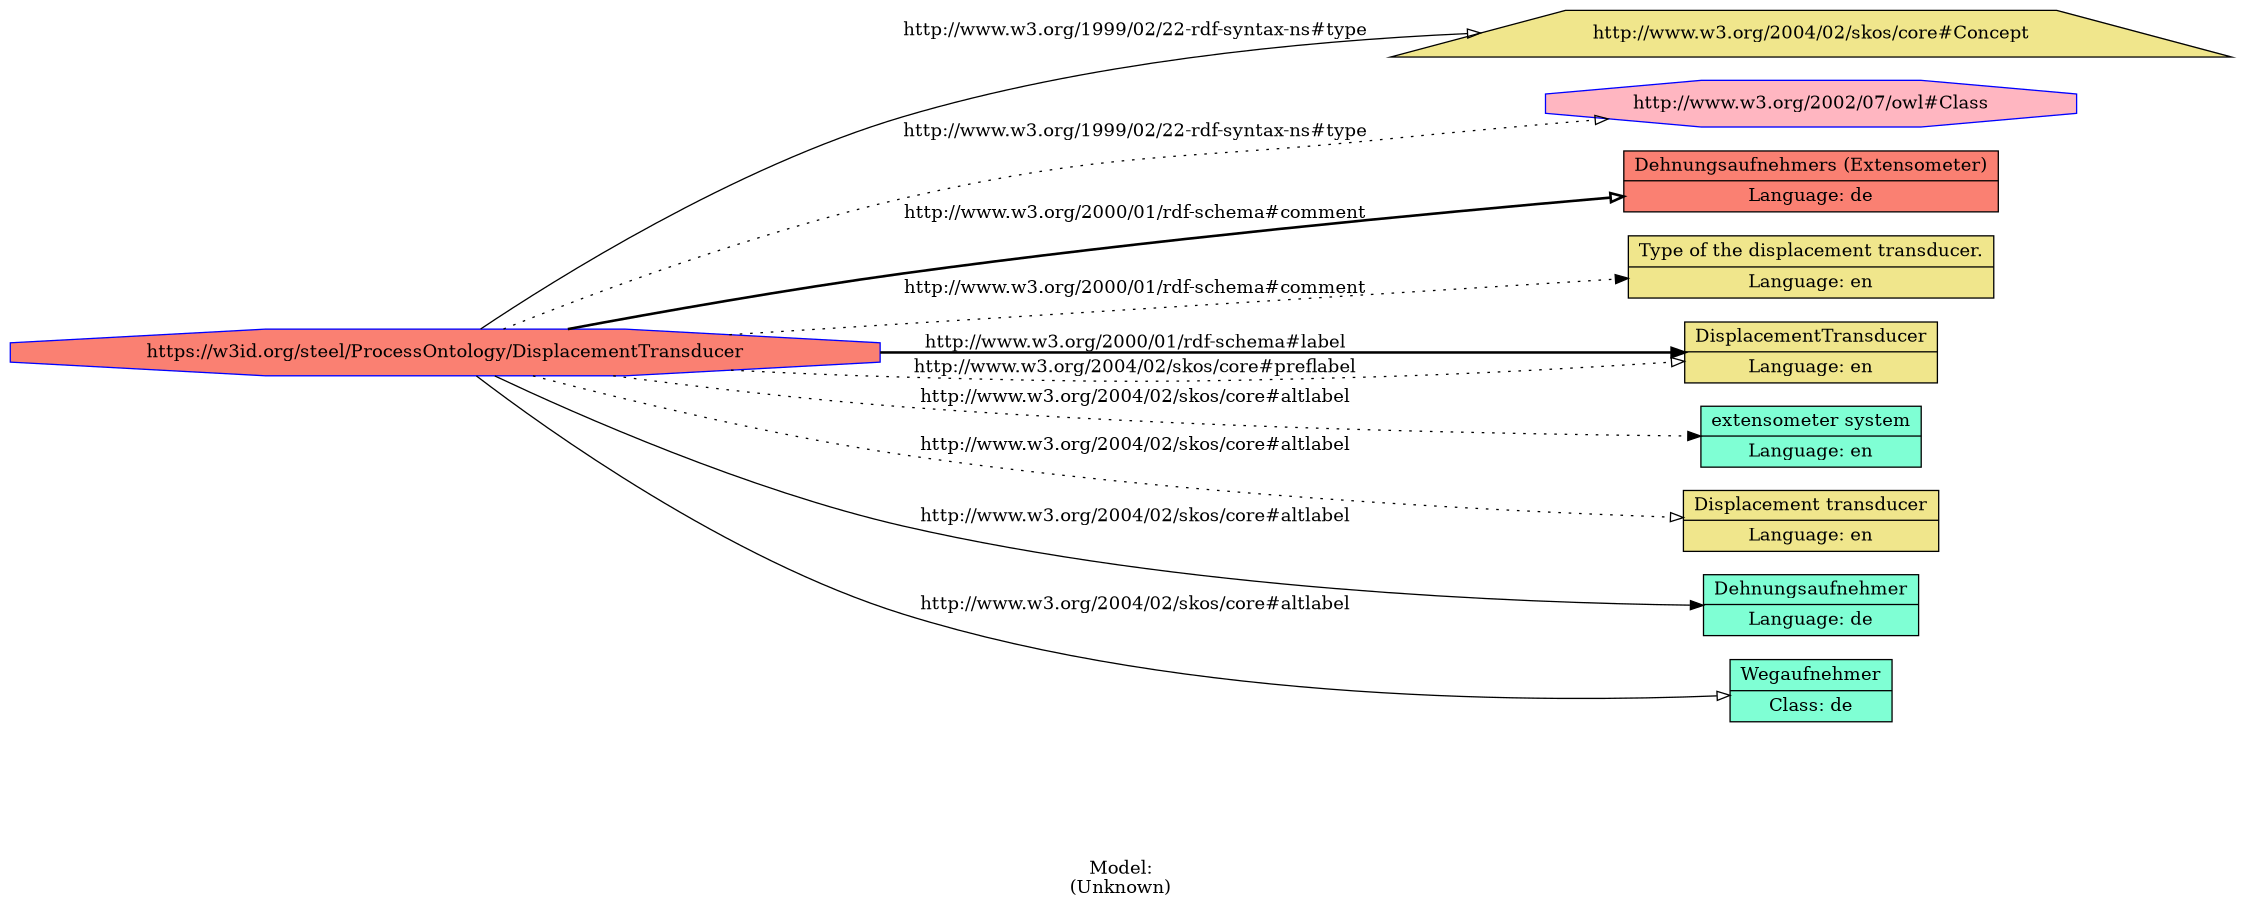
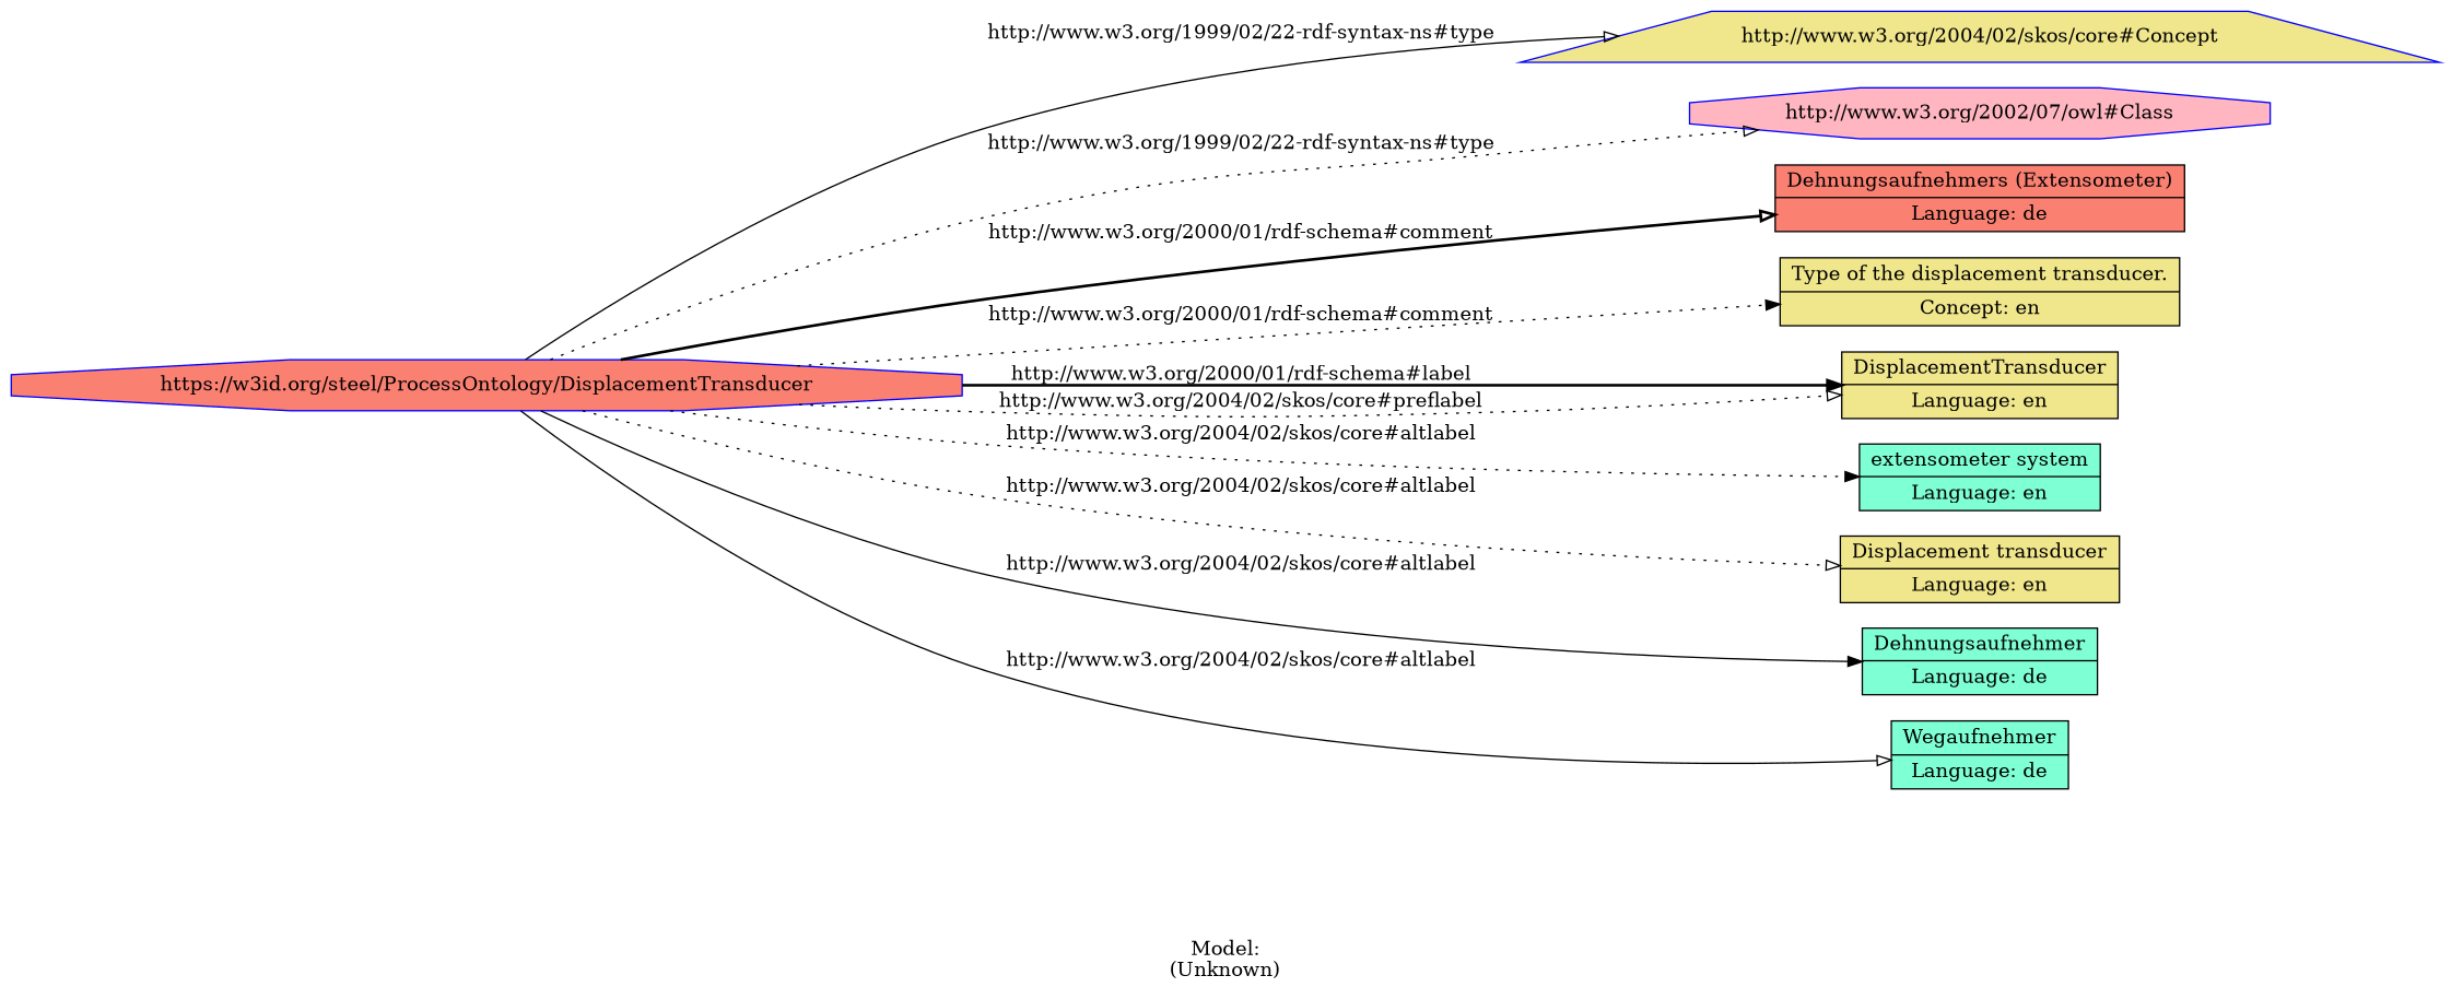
  digraph {
    label="\n\nModel:\n(Unknown)"
    rankdir=LR
    node [fillcolor=khaki shape=record style=filled]
    edge [arrowhead=onormal style=dotted]
    n1 [color=blue fillcolor=salmon label="https://w3id.org/steel/ProcessOntology/DisplacementTransducer" shape=octagon]
-   n2 [color=black label="http://www.w3.org/2004/02/skos/core#Concept" shape=trapezium]
+   n2 [color=blue label="http://www.w3.org/2004/02/skos/core#Concept" shape=trapezium]
    n3 [color=blue fillcolor=lightpink label="http://www.w3.org/2002/07/owl#Class" shape=octagon]
    n4 [fillcolor=salmon label="Dehnungsaufnehmers (Extensometer)|Language: de"]
-   n5 [label="Type of the displacement transducer.|Language: en"]
+   n5 [label="Type of the displacement transducer.|Concept: en"]
    n6 [label="DisplacementTransducer|Language: en"]
    n7 [fillcolor=aquamarine label="extensometer system|Language: en"]
    n8 [label="Displacement transducer|Language: en"]
    n9 [fillcolor=aquamarine label="Dehnungsaufnehmer|Language: de"]
-   n10 [fillcolor=aquamarine label="Wegaufnehmer|Class: de"]
+   n10 [fillcolor=aquamarine label="Wegaufnehmer|Language: de"]
    n1 -> n2 [label="http://www.w3.org/1999/02/22-rdf-syntax-ns#type" style=solid]
    n1 -> n3 [label="http://www.w3.org/1999/02/22-rdf-syntax-ns#type"]
    n1 -> n4 [label="http://www.w3.org/2000/01/rdf-schema#comment" style=bold]
    n1 -> n5 [arrowhead=normal label="http://www.w3.org/2000/01/rdf-schema#comment"]
    n1 -> n6 [arrowhead=normal label="http://www.w3.org/2000/01/rdf-schema#label" style=bold]
    n1 -> n6 [label="http://www.w3.org/2004/02/skos/core#preflabel"]
    n1 -> n7 [arrowhead=normal label="http://www.w3.org/2004/02/skos/core#altlabel"]
    n1 -> n8 [label="http://www.w3.org/2004/02/skos/core#altlabel"]
    n1 -> n9 [arrowhead=normal label="http://www.w3.org/2004/02/skos/core#altlabel" style=solid]
    n1 -> n10 [label="http://www.w3.org/2004/02/skos/core#altlabel" style=solid]
  }
